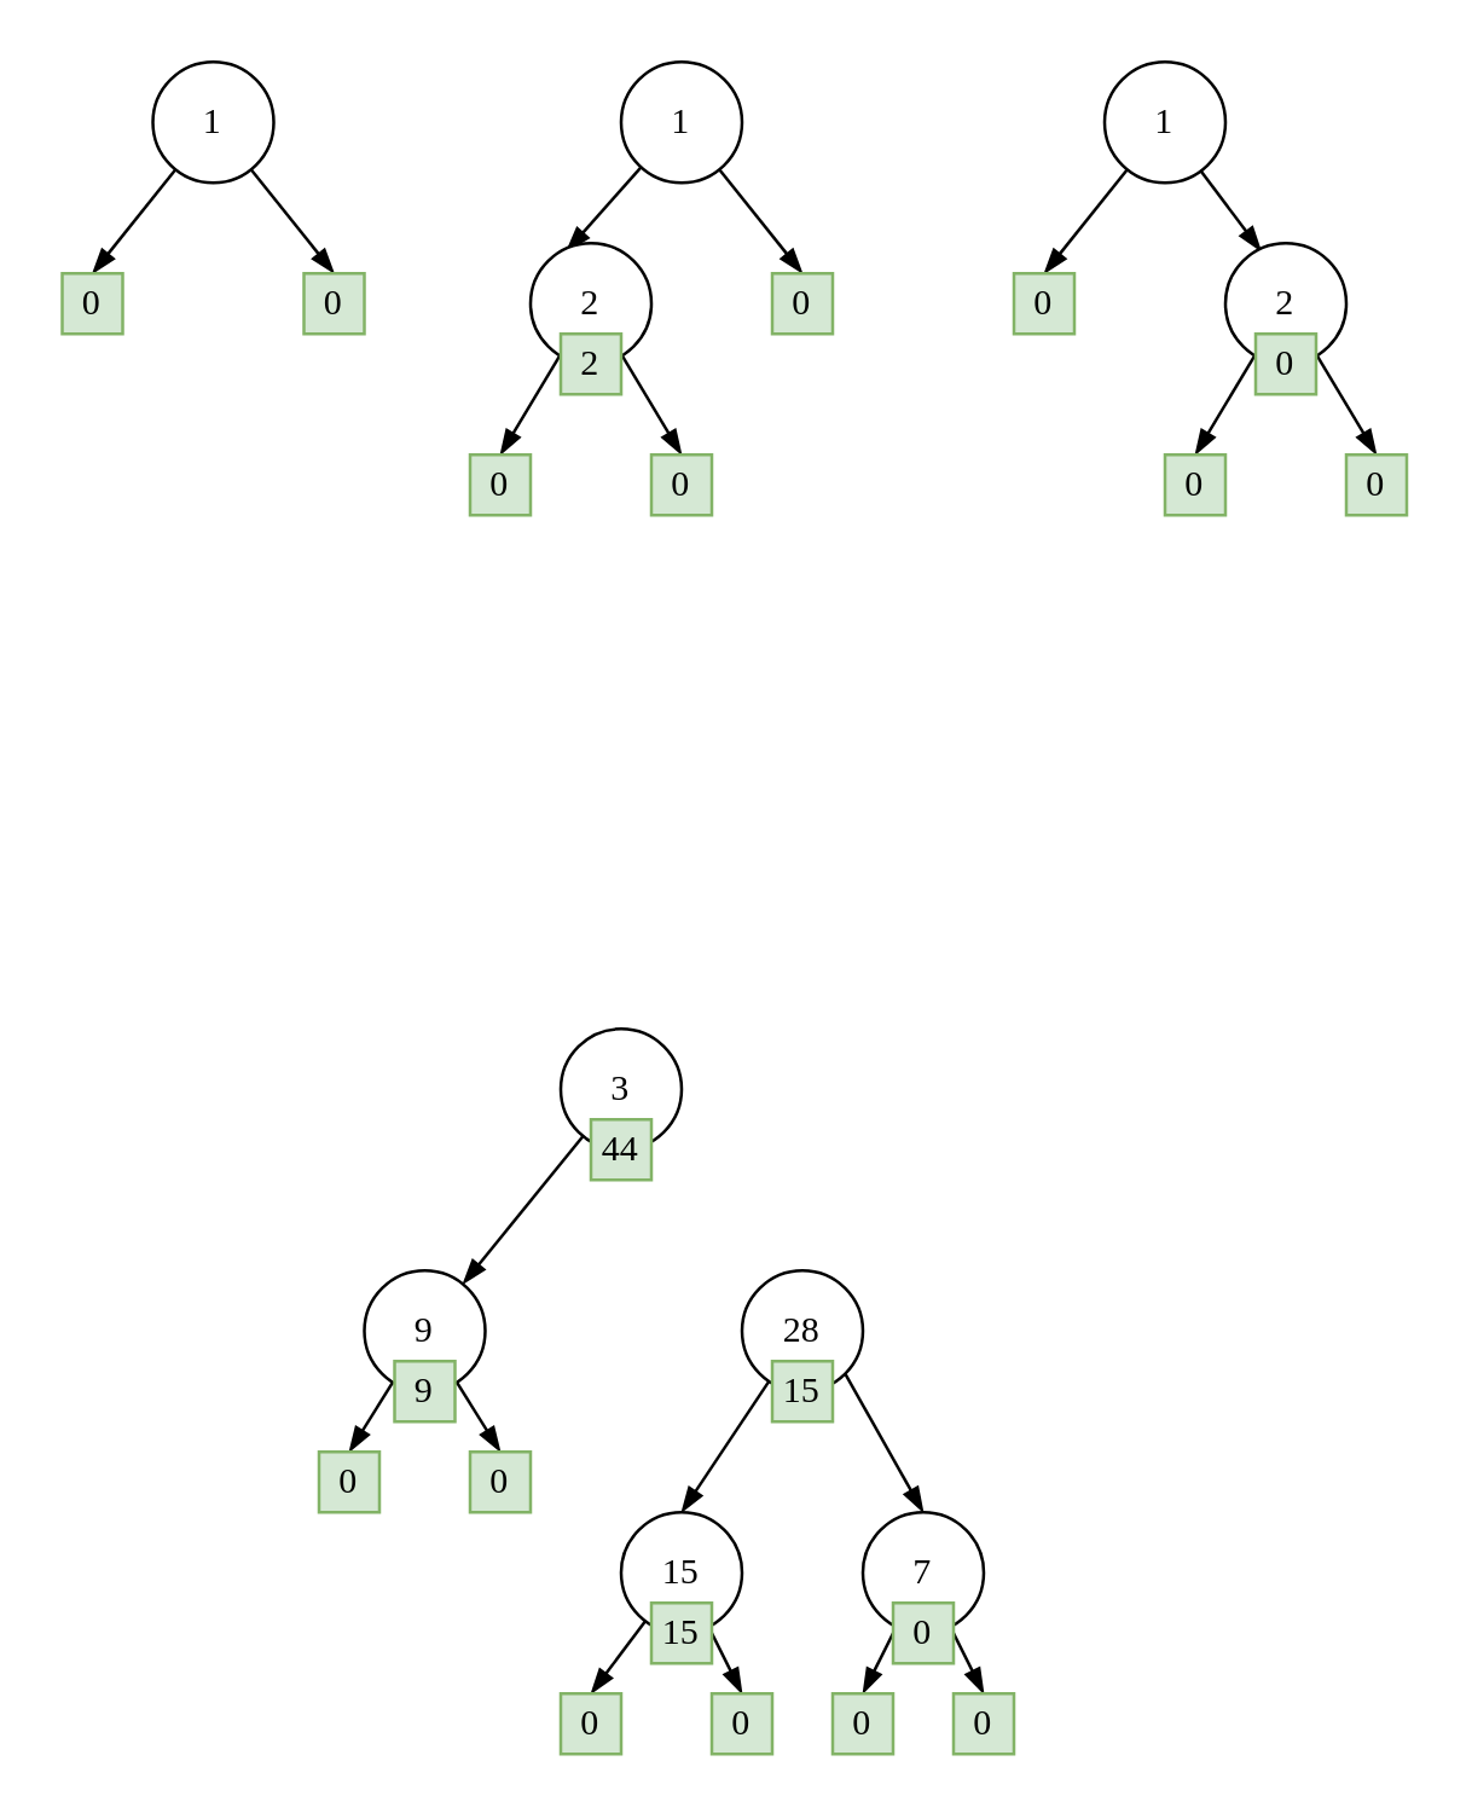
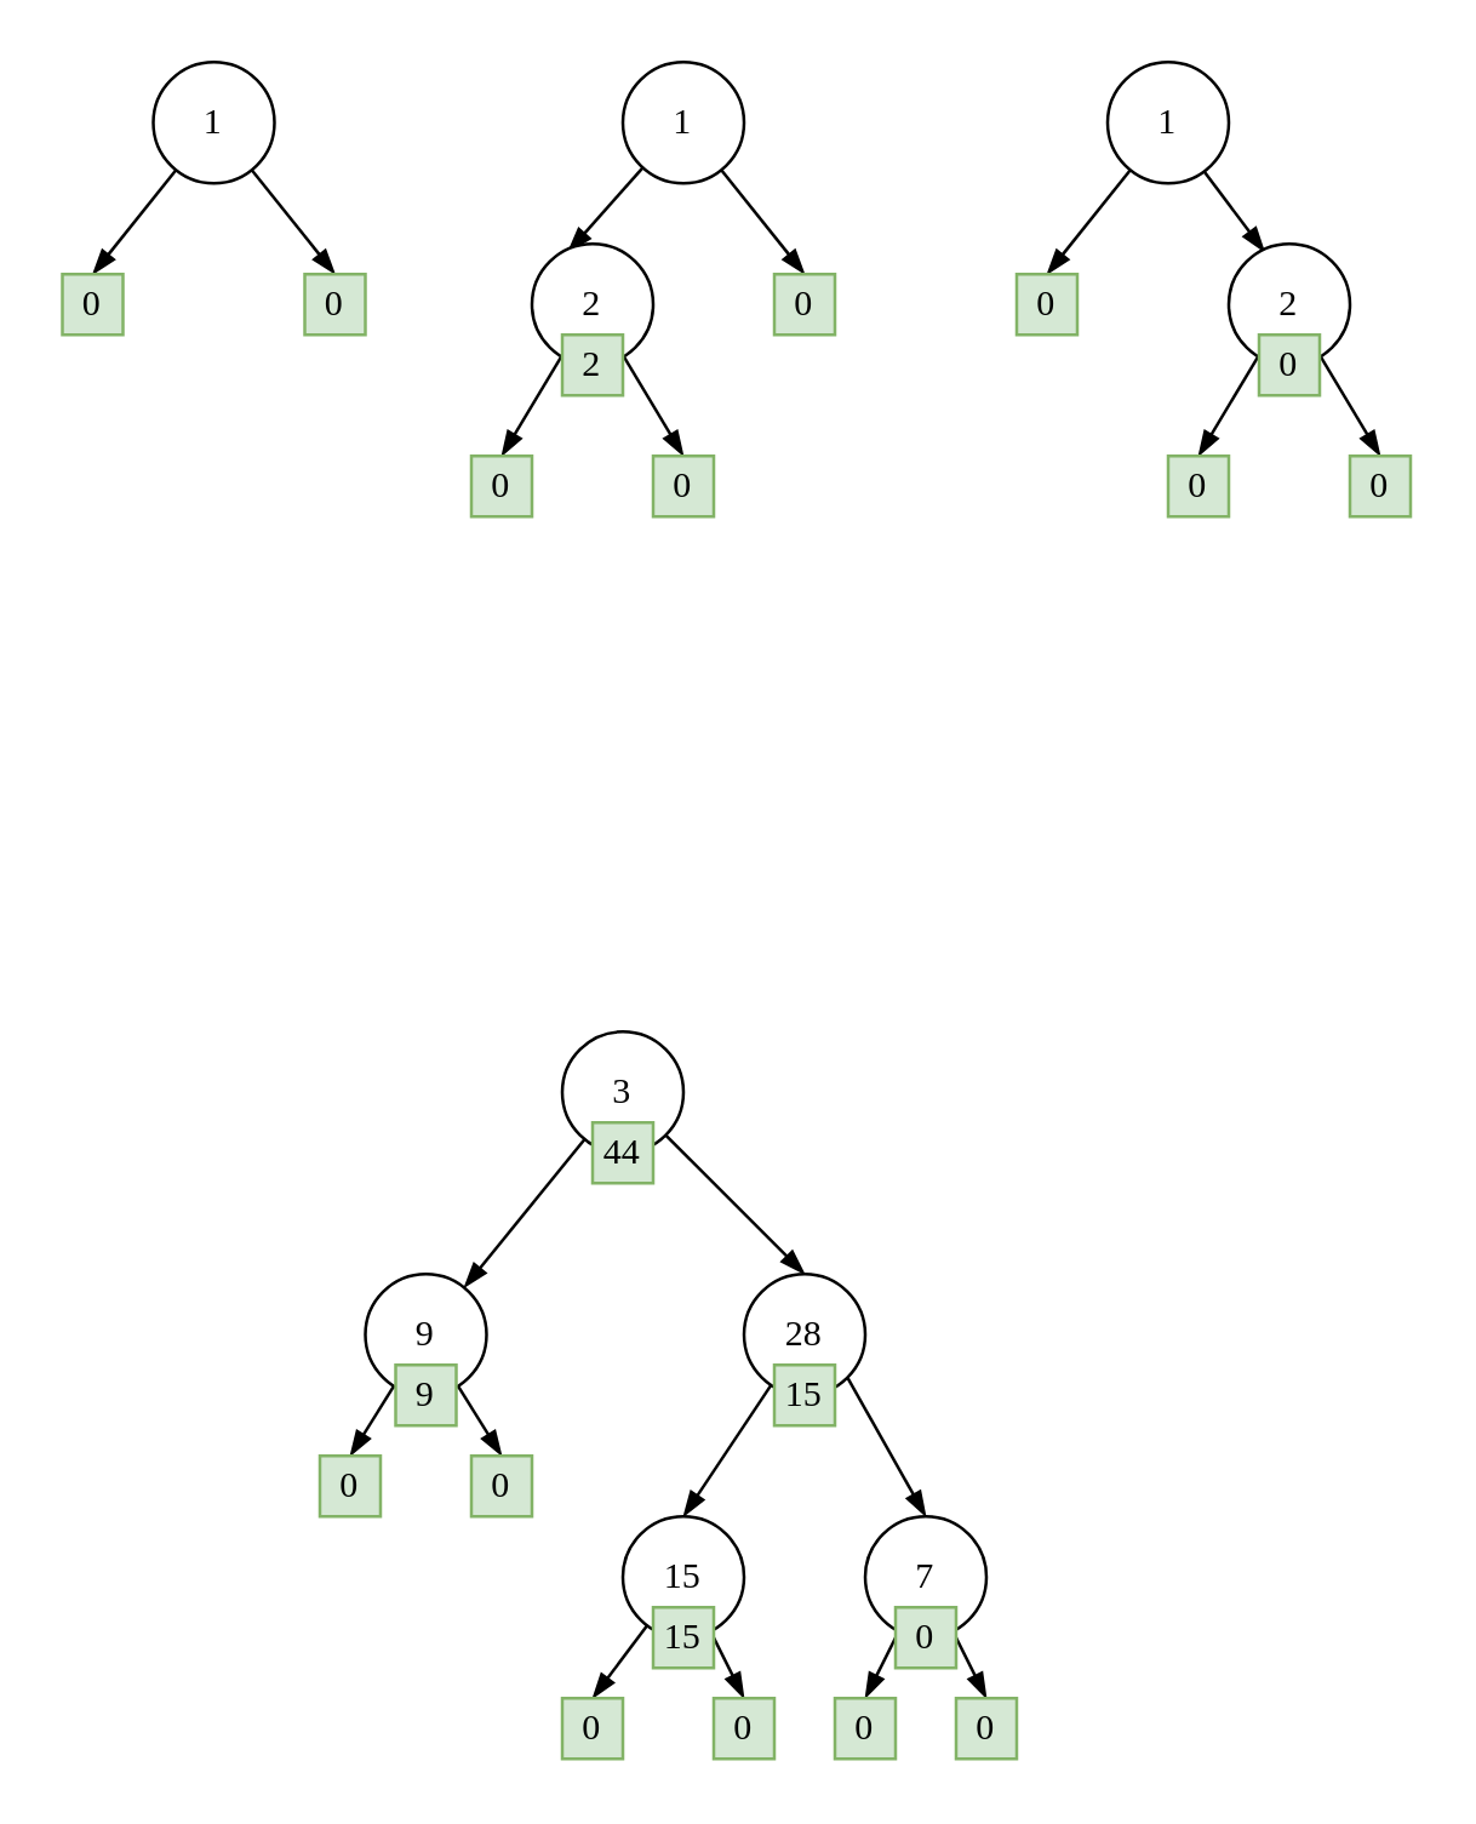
  <mxCell id="0" />
  <mxCell id="1" parent="0" />
+ <mxCell id="2" style="rounded=0;orthogonalLoop=1;jettySize=auto;html=1;entryX=0.5;entryY=0;entryDx=0;entryDy=0;endArrow=blockThin;endFill=1;" parent="1" source="4" target="6" edge="1"><mxGeometry relative="1" as="geometry" /></mxCell>
  <mxCell id="3" value="" style="rounded=0;orthogonalLoop=1;jettySize=auto;html=1;endArrow=blockThin;endFill=1;" parent="1" source="4" target="13" edge="1"><mxGeometry relative="1" as="geometry" /></mxCell>
  <mxCell id="4" value="&lt;font face=&quot;Lucida Console&quot;&gt;3&lt;/font&gt;" style="ellipse;whiteSpace=wrap;html=1;aspect=fixed;" parent="1" vertex="1"><mxGeometry x="185" y="340" width="40" height="40" as="geometry" /></mxCell>
  <mxCell id="5" value="" style="edgeStyle=none;rounded=0;orthogonalLoop=1;jettySize=auto;html=1;endArrow=blockThin;endFill=1;entryX=0.5;entryY=0;entryDx=0;entryDy=0;" parent="1" source="6" target="9" edge="1"><mxGeometry relative="1" as="geometry" /></mxCell>
  <mxCell id="6" value="&lt;font face=&quot;Lucida Console&quot;&gt;28&lt;/font&gt;" style="ellipse;whiteSpace=wrap;html=1;aspect=fixed;" parent="1" vertex="1"><mxGeometry x="245" y="420" width="40" height="40" as="geometry" /></mxCell>
  <mxCell id="7" style="edgeStyle=none;rounded=0;orthogonalLoop=1;jettySize=auto;html=1;entryX=0.5;entryY=0;entryDx=0;entryDy=0;endArrow=blockThin;endFill=1;" parent="1" source="9" target="19" edge="1"><mxGeometry relative="1" as="geometry" /></mxCell>
  <mxCell id="8" style="edgeStyle=none;rounded=0;orthogonalLoop=1;jettySize=auto;html=1;entryX=0.5;entryY=0;entryDx=0;entryDy=0;endArrow=blockThin;endFill=1;" parent="1" source="9" target="20" edge="1"><mxGeometry relative="1" as="geometry" /></mxCell>
  <mxCell id="9" value="&lt;font face=&quot;Lucida Console&quot;&gt;15&lt;/font&gt;" style="ellipse;whiteSpace=wrap;html=1;aspect=fixed;" parent="1" vertex="1"><mxGeometry x="205" y="500" width="40" height="40" as="geometry" /></mxCell>
  <mxCell id="10" style="rounded=0;orthogonalLoop=1;jettySize=auto;html=1;entryX=0.5;entryY=0;entryDx=0;entryDy=0;endArrow=blockThin;endFill=1;exitX=1;exitY=1;exitDx=0;exitDy=0;" parent="1" source="6" target="15" edge="1"><mxGeometry relative="1" as="geometry" /></mxCell>
  <mxCell id="11" style="edgeStyle=none;rounded=0;orthogonalLoop=1;jettySize=auto;html=1;entryX=0.5;entryY=0;entryDx=0;entryDy=0;endArrow=blockThin;endFill=1;" parent="1" source="13" target="23" edge="1"><mxGeometry relative="1" as="geometry" /></mxCell>
  <mxCell id="12" style="edgeStyle=none;rounded=0;orthogonalLoop=1;jettySize=auto;html=1;entryX=0.5;entryY=0;entryDx=0;entryDy=0;endArrow=blockThin;endFill=1;" parent="1" source="13" target="24" edge="1"><mxGeometry relative="1" as="geometry" /></mxCell>
  <mxCell id="13" value="&lt;font face=&quot;Lucida Console&quot;&gt;9&lt;/font&gt;" style="ellipse;whiteSpace=wrap;html=1;aspect=fixed;" parent="1" vertex="1"><mxGeometry x="120" y="420" width="40" height="40" as="geometry" /></mxCell>
  <mxCell id="14" style="edgeStyle=none;rounded=0;orthogonalLoop=1;jettySize=auto;html=1;entryX=0.5;entryY=0;entryDx=0;entryDy=0;endArrow=blockThin;endFill=1;" parent="1" source="15" target="21" edge="1"><mxGeometry relative="1" as="geometry" /></mxCell>
  <mxCell id="15" value="&lt;font face=&quot;Lucida Console&quot;&gt;7&lt;/font&gt;" style="ellipse;whiteSpace=wrap;html=1;aspect=fixed;" parent="1" vertex="1"><mxGeometry x="285" y="500" width="40" height="40" as="geometry" /></mxCell>
  <mxCell id="16" style="rounded=0;orthogonalLoop=1;jettySize=auto;html=1;endArrow=blockThin;endFill=1;entryX=0.5;entryY=0;entryDx=0;entryDy=0;" parent="1" source="15" target="52" edge="1"><mxGeometry relative="1" as="geometry"><mxPoint x="375" y="510" as="targetPoint" /></mxGeometry></mxCell>
  <mxCell id="17" value="&lt;font face=&quot;Lucida Console&quot;&gt;15&lt;/font&gt;" style="rounded=0;whiteSpace=wrap;html=1;fillColor=#d5e8d4;strokeColor=#82b366;" parent="1" vertex="1"><mxGeometry x="215" y="530" width="20" height="20" as="geometry" /></mxCell>
  <mxCell id="18" value="&lt;font face=&quot;Lucida Console&quot;&gt;15&lt;/font&gt;" style="rounded=0;whiteSpace=wrap;html=1;fillColor=#d5e8d4;strokeColor=#82b366;" parent="1" vertex="1"><mxGeometry x="255" y="450" width="20" height="20" as="geometry" /></mxCell>
  <mxCell id="19" value="&lt;font face=&quot;Lucida Console&quot;&gt;0&lt;/font&gt;" style="rounded=0;whiteSpace=wrap;html=1;fillColor=#d5e8d4;strokeColor=#82b366;" parent="1" vertex="1"><mxGeometry x="185" y="560" width="20" height="20" as="geometry" /></mxCell>
  <mxCell id="20" value="&lt;font face=&quot;Lucida Console&quot;&gt;0&lt;/font&gt;" style="rounded=0;whiteSpace=wrap;html=1;fillColor=#d5e8d4;strokeColor=#82b366;" parent="1" vertex="1"><mxGeometry x="235" y="560" width="20" height="20" as="geometry" /></mxCell>
  <mxCell id="21" value="&lt;font face=&quot;Lucida Console&quot;&gt;0&lt;/font&gt;" style="rounded=0;whiteSpace=wrap;html=1;fillColor=#d5e8d4;strokeColor=#82b366;" parent="1" vertex="1"><mxGeometry x="275" y="560" width="20" height="20" as="geometry" /></mxCell>
  <mxCell id="22" value="&lt;font face=&quot;Lucida Console&quot;&gt;0&lt;/font&gt;" style="rounded=0;whiteSpace=wrap;html=1;fillColor=#d5e8d4;strokeColor=#82b366;" parent="1" vertex="1"><mxGeometry x="295" y="530" width="20" height="20" as="geometry" /></mxCell>
  <mxCell id="23" value="&lt;font face=&quot;Lucida Console&quot;&gt;0&lt;/font&gt;" style="rounded=0;whiteSpace=wrap;html=1;fillColor=#d5e8d4;strokeColor=#82b366;" parent="1" vertex="1"><mxGeometry x="105" y="480" width="20" height="20" as="geometry" /></mxCell>
  <mxCell id="24" value="&lt;font face=&quot;Lucida Console&quot;&gt;0&lt;/font&gt;" style="rounded=0;whiteSpace=wrap;html=1;fillColor=#d5e8d4;strokeColor=#82b366;" parent="1" vertex="1"><mxGeometry x="155" y="480" width="20" height="20" as="geometry" /></mxCell>
  <mxCell id="25" value="&lt;font face=&quot;Lucida Console&quot;&gt;9&lt;/font&gt;" style="rounded=0;whiteSpace=wrap;html=1;fillColor=#d5e8d4;strokeColor=#82b366;" parent="1" vertex="1"><mxGeometry x="130" y="450" width="20" height="20" as="geometry" /></mxCell>
  <mxCell id="26" value="&lt;font face=&quot;Lucida Console&quot;&gt;44&lt;/font&gt;" style="rounded=0;whiteSpace=wrap;html=1;fillColor=#d5e8d4;strokeColor=#82b366;" parent="1" vertex="1"><mxGeometry x="195" y="370" width="20" height="20" as="geometry" /></mxCell>
  <mxCell id="27" style="rounded=0;orthogonalLoop=1;jettySize=auto;html=1;entryX=0.296;entryY=0.068;entryDx=0;entryDy=0;endArrow=blockThin;endFill=1;entryPerimeter=0;" parent="1" source="29" target="32" edge="1"><mxGeometry relative="1" as="geometry" /></mxCell>
  <mxCell id="28" style="edgeStyle=none;rounded=0;orthogonalLoop=1;jettySize=auto;html=1;entryX=0.5;entryY=0;entryDx=0;entryDy=0;endArrow=blockThin;endFill=1;" parent="1" source="29" target="35" edge="1"><mxGeometry relative="1" as="geometry" /></mxCell>
  <mxCell id="29" value="&lt;font face=&quot;Lucida Console&quot;&gt;1&lt;/font&gt;" style="ellipse;whiteSpace=wrap;html=1;aspect=fixed;" parent="1" vertex="1"><mxGeometry x="365" y="20" width="40" height="40" as="geometry" /></mxCell>
  <mxCell id="30" style="rounded=0;orthogonalLoop=1;jettySize=auto;html=1;entryX=0.5;entryY=0;entryDx=0;entryDy=0;endArrow=blockThin;endFill=1;" parent="1" source="32" target="33" edge="1"><mxGeometry relative="1" as="geometry" /></mxCell>
  <mxCell id="31" style="edgeStyle=none;rounded=0;orthogonalLoop=1;jettySize=auto;html=1;entryX=0.5;entryY=0;entryDx=0;entryDy=0;endArrow=blockThin;endFill=1;" parent="1" source="32" target="34" edge="1"><mxGeometry relative="1" as="geometry" /></mxCell>
  <mxCell id="32" value="&lt;font face=&quot;Lucida Console&quot;&gt;2&lt;/font&gt;" style="ellipse;whiteSpace=wrap;html=1;aspect=fixed;" parent="1" vertex="1"><mxGeometry x="405" y="80" width="40" height="40" as="geometry" /></mxCell>
  <mxCell id="33" value="&lt;font face=&quot;Lucida Console&quot;&gt;0&lt;/font&gt;" style="rounded=0;whiteSpace=wrap;html=1;fillColor=#d5e8d4;strokeColor=#82b366;" parent="1" vertex="1"><mxGeometry x="385" y="150" width="20" height="20" as="geometry" /></mxCell>
  <mxCell id="34" value="&lt;font face=&quot;Lucida Console&quot;&gt;0&lt;/font&gt;" style="rounded=0;whiteSpace=wrap;html=1;fillColor=#d5e8d4;strokeColor=#82b366;" parent="1" vertex="1"><mxGeometry x="445" y="150" width="20" height="20" as="geometry" /></mxCell>
  <mxCell id="35" value="&lt;font face=&quot;Lucida Console&quot;&gt;0&lt;/font&gt;" style="rounded=0;whiteSpace=wrap;html=1;fillColor=#d5e8d4;strokeColor=#82b366;" parent="1" vertex="1"><mxGeometry x="335" y="90" width="20" height="20" as="geometry" /></mxCell>
  <mxCell id="36" value="&lt;font face=&quot;Lucida Console&quot;&gt;0&lt;/font&gt;" style="rounded=0;whiteSpace=wrap;html=1;fillColor=#d5e8d4;strokeColor=#82b366;" parent="1" vertex="1"><mxGeometry x="415" y="110" width="20" height="20" as="geometry" /></mxCell>
  <mxCell id="37" style="edgeStyle=none;rounded=0;orthogonalLoop=1;jettySize=auto;html=1;entryX=0.5;entryY=0;entryDx=0;entryDy=0;endArrow=blockThin;endFill=1;" edge="1" source="39" target="40" parent="1"><mxGeometry relative="1" as="geometry" /></mxCell>
  <mxCell id="38" style="rounded=0;orthogonalLoop=1;jettySize=auto;html=1;entryX=0.5;entryY=0;entryDx=0;entryDy=0;endArrow=blockThin;endFill=1;" edge="1" parent="1" source="39" target="41"><mxGeometry relative="1" as="geometry" /></mxCell>
  <mxCell id="39" value="&lt;font face=&quot;Lucida Console&quot;&gt;1&lt;/font&gt;" style="ellipse;whiteSpace=wrap;html=1;aspect=fixed;" vertex="1" parent="1"><mxGeometry x="50" y="20" width="40" height="40" as="geometry" /></mxCell>
  <mxCell id="40" value="&lt;font face=&quot;Lucida Console&quot;&gt;0&lt;/font&gt;" style="rounded=0;whiteSpace=wrap;html=1;fillColor=#d5e8d4;strokeColor=#82b366;" vertex="1" parent="1"><mxGeometry x="20" y="90" width="20" height="20" as="geometry" /></mxCell>
  <mxCell id="41" value="&lt;font face=&quot;Lucida Console&quot;&gt;0&lt;/font&gt;" style="rounded=0;whiteSpace=wrap;html=1;fillColor=#d5e8d4;strokeColor=#82b366;" vertex="1" parent="1"><mxGeometry x="100" y="90" width="20" height="20" as="geometry" /></mxCell>
  <mxCell id="42" style="rounded=0;orthogonalLoop=1;jettySize=auto;html=1;entryX=0.296;entryY=0.068;entryDx=0;entryDy=0;endArrow=blockThin;endFill=1;entryPerimeter=0;" edge="1" source="44" target="47" parent="1"><mxGeometry relative="1" as="geometry" /></mxCell>
  <mxCell id="43" style="edgeStyle=none;rounded=0;orthogonalLoop=1;jettySize=auto;html=1;entryX=0.5;entryY=0;entryDx=0;entryDy=0;endArrow=blockThin;endFill=1;" edge="1" source="44" target="50" parent="1"><mxGeometry relative="1" as="geometry" /></mxCell>
  <mxCell id="44" value="&lt;font face=&quot;Lucida Console&quot;&gt;1&lt;/font&gt;" style="ellipse;whiteSpace=wrap;html=1;aspect=fixed;" vertex="1" parent="1"><mxGeometry x="205" y="20" width="40" height="40" as="geometry" /></mxCell>
  <mxCell id="45" style="rounded=0;orthogonalLoop=1;jettySize=auto;html=1;entryX=0.5;entryY=0;entryDx=0;entryDy=0;endArrow=blockThin;endFill=1;" edge="1" source="47" target="48" parent="1"><mxGeometry relative="1" as="geometry" /></mxCell>
  <mxCell id="46" style="edgeStyle=none;rounded=0;orthogonalLoop=1;jettySize=auto;html=1;entryX=0.5;entryY=0;entryDx=0;entryDy=0;endArrow=blockThin;endFill=1;" edge="1" source="47" target="49" parent="1"><mxGeometry relative="1" as="geometry" /></mxCell>
  <mxCell id="47" value="&lt;font face=&quot;Lucida Console&quot;&gt;2&lt;/font&gt;" style="ellipse;whiteSpace=wrap;html=1;aspect=fixed;" vertex="1" parent="1"><mxGeometry x="175" y="80" width="40" height="40" as="geometry" /></mxCell>
  <mxCell id="48" value="&lt;font face=&quot;Lucida Console&quot;&gt;0&lt;/font&gt;" style="rounded=0;whiteSpace=wrap;html=1;fillColor=#d5e8d4;strokeColor=#82b366;" vertex="1" parent="1"><mxGeometry x="155" y="150" width="20" height="20" as="geometry" /></mxCell>
  <mxCell id="49" value="&lt;font face=&quot;Lucida Console&quot;&gt;0&lt;/font&gt;" style="rounded=0;whiteSpace=wrap;html=1;fillColor=#d5e8d4;strokeColor=#82b366;" vertex="1" parent="1"><mxGeometry x="215" y="150" width="20" height="20" as="geometry" /></mxCell>
  <mxCell id="50" value="&lt;font face=&quot;Lucida Console&quot;&gt;0&lt;/font&gt;" style="rounded=0;whiteSpace=wrap;html=1;fillColor=#d5e8d4;strokeColor=#82b366;" vertex="1" parent="1"><mxGeometry x="255" y="90" width="20" height="20" as="geometry" /></mxCell>
  <mxCell id="51" value="&lt;font face=&quot;Lucida Console&quot;&gt;2&lt;/font&gt;" style="rounded=0;whiteSpace=wrap;html=1;fillColor=#d5e8d4;strokeColor=#82b366;" vertex="1" parent="1"><mxGeometry x="185" y="110" width="20" height="20" as="geometry" /></mxCell>
  <mxCell id="52" value="&lt;font face=&quot;Lucida Console&quot;&gt;0&lt;/font&gt;" style="rounded=0;whiteSpace=wrap;html=1;fillColor=#d5e8d4;strokeColor=#82b366;" vertex="1" parent="1"><mxGeometry x="315" y="560" width="20" height="20" as="geometry" /></mxCell>
